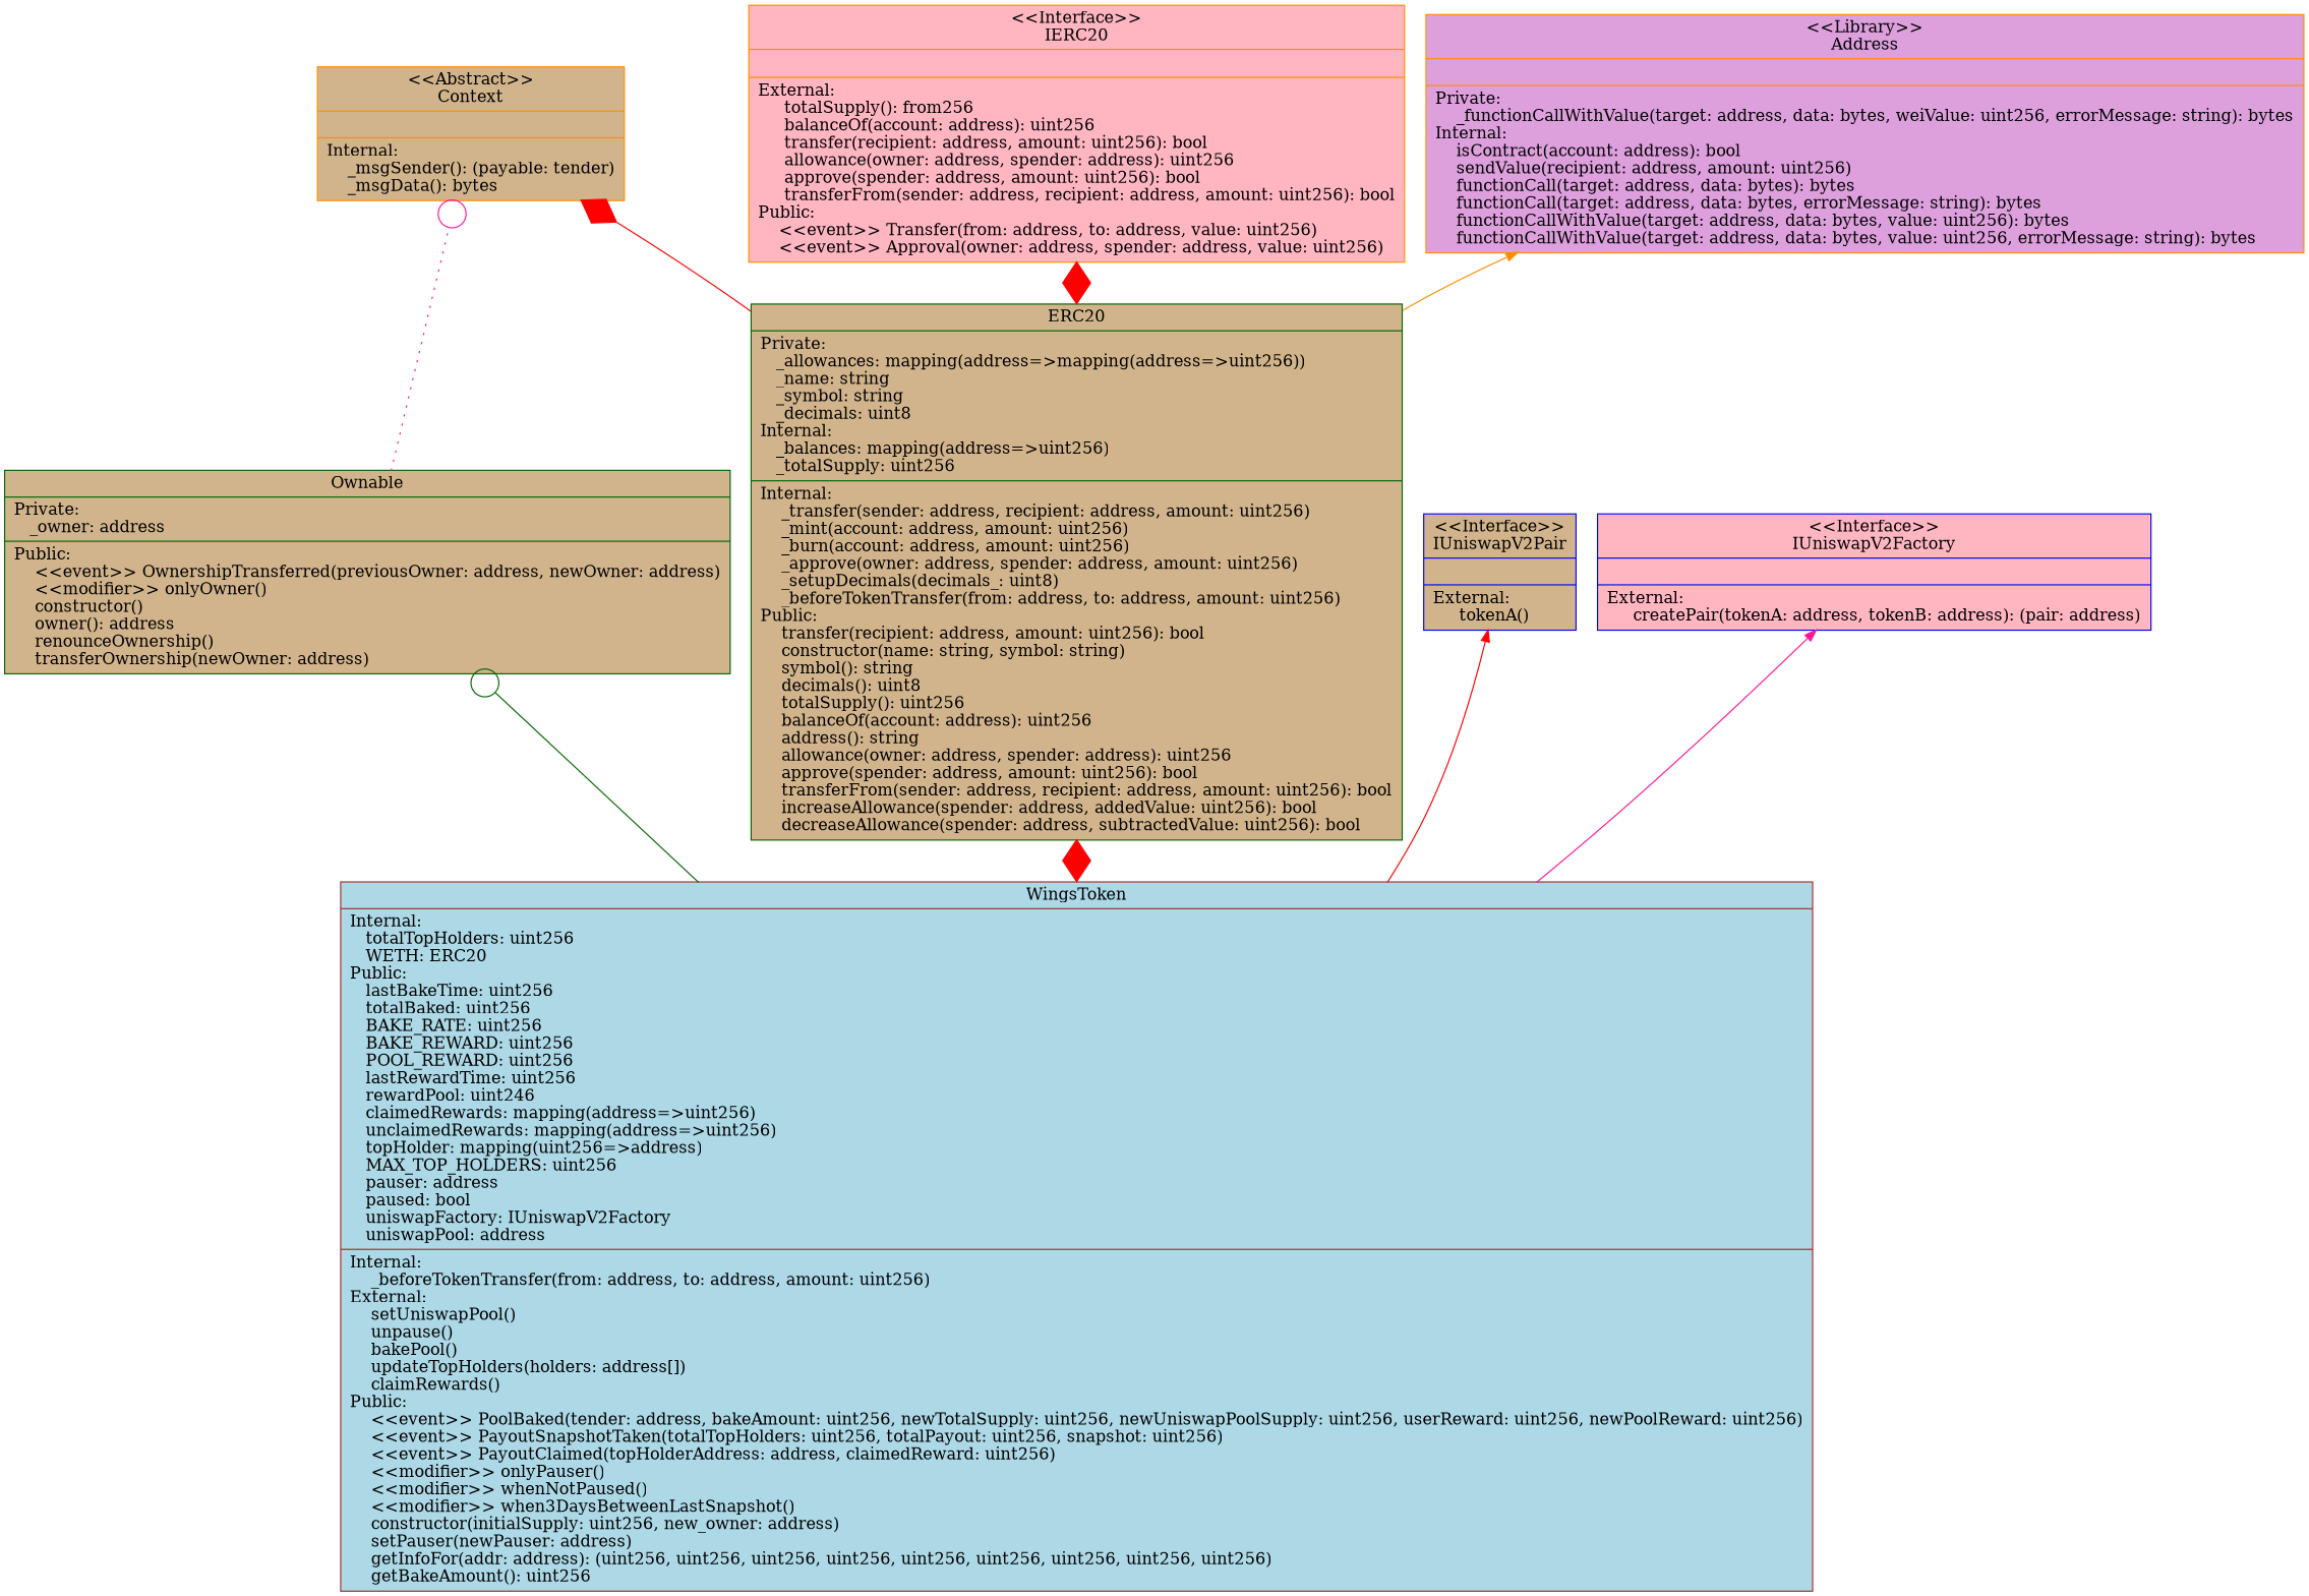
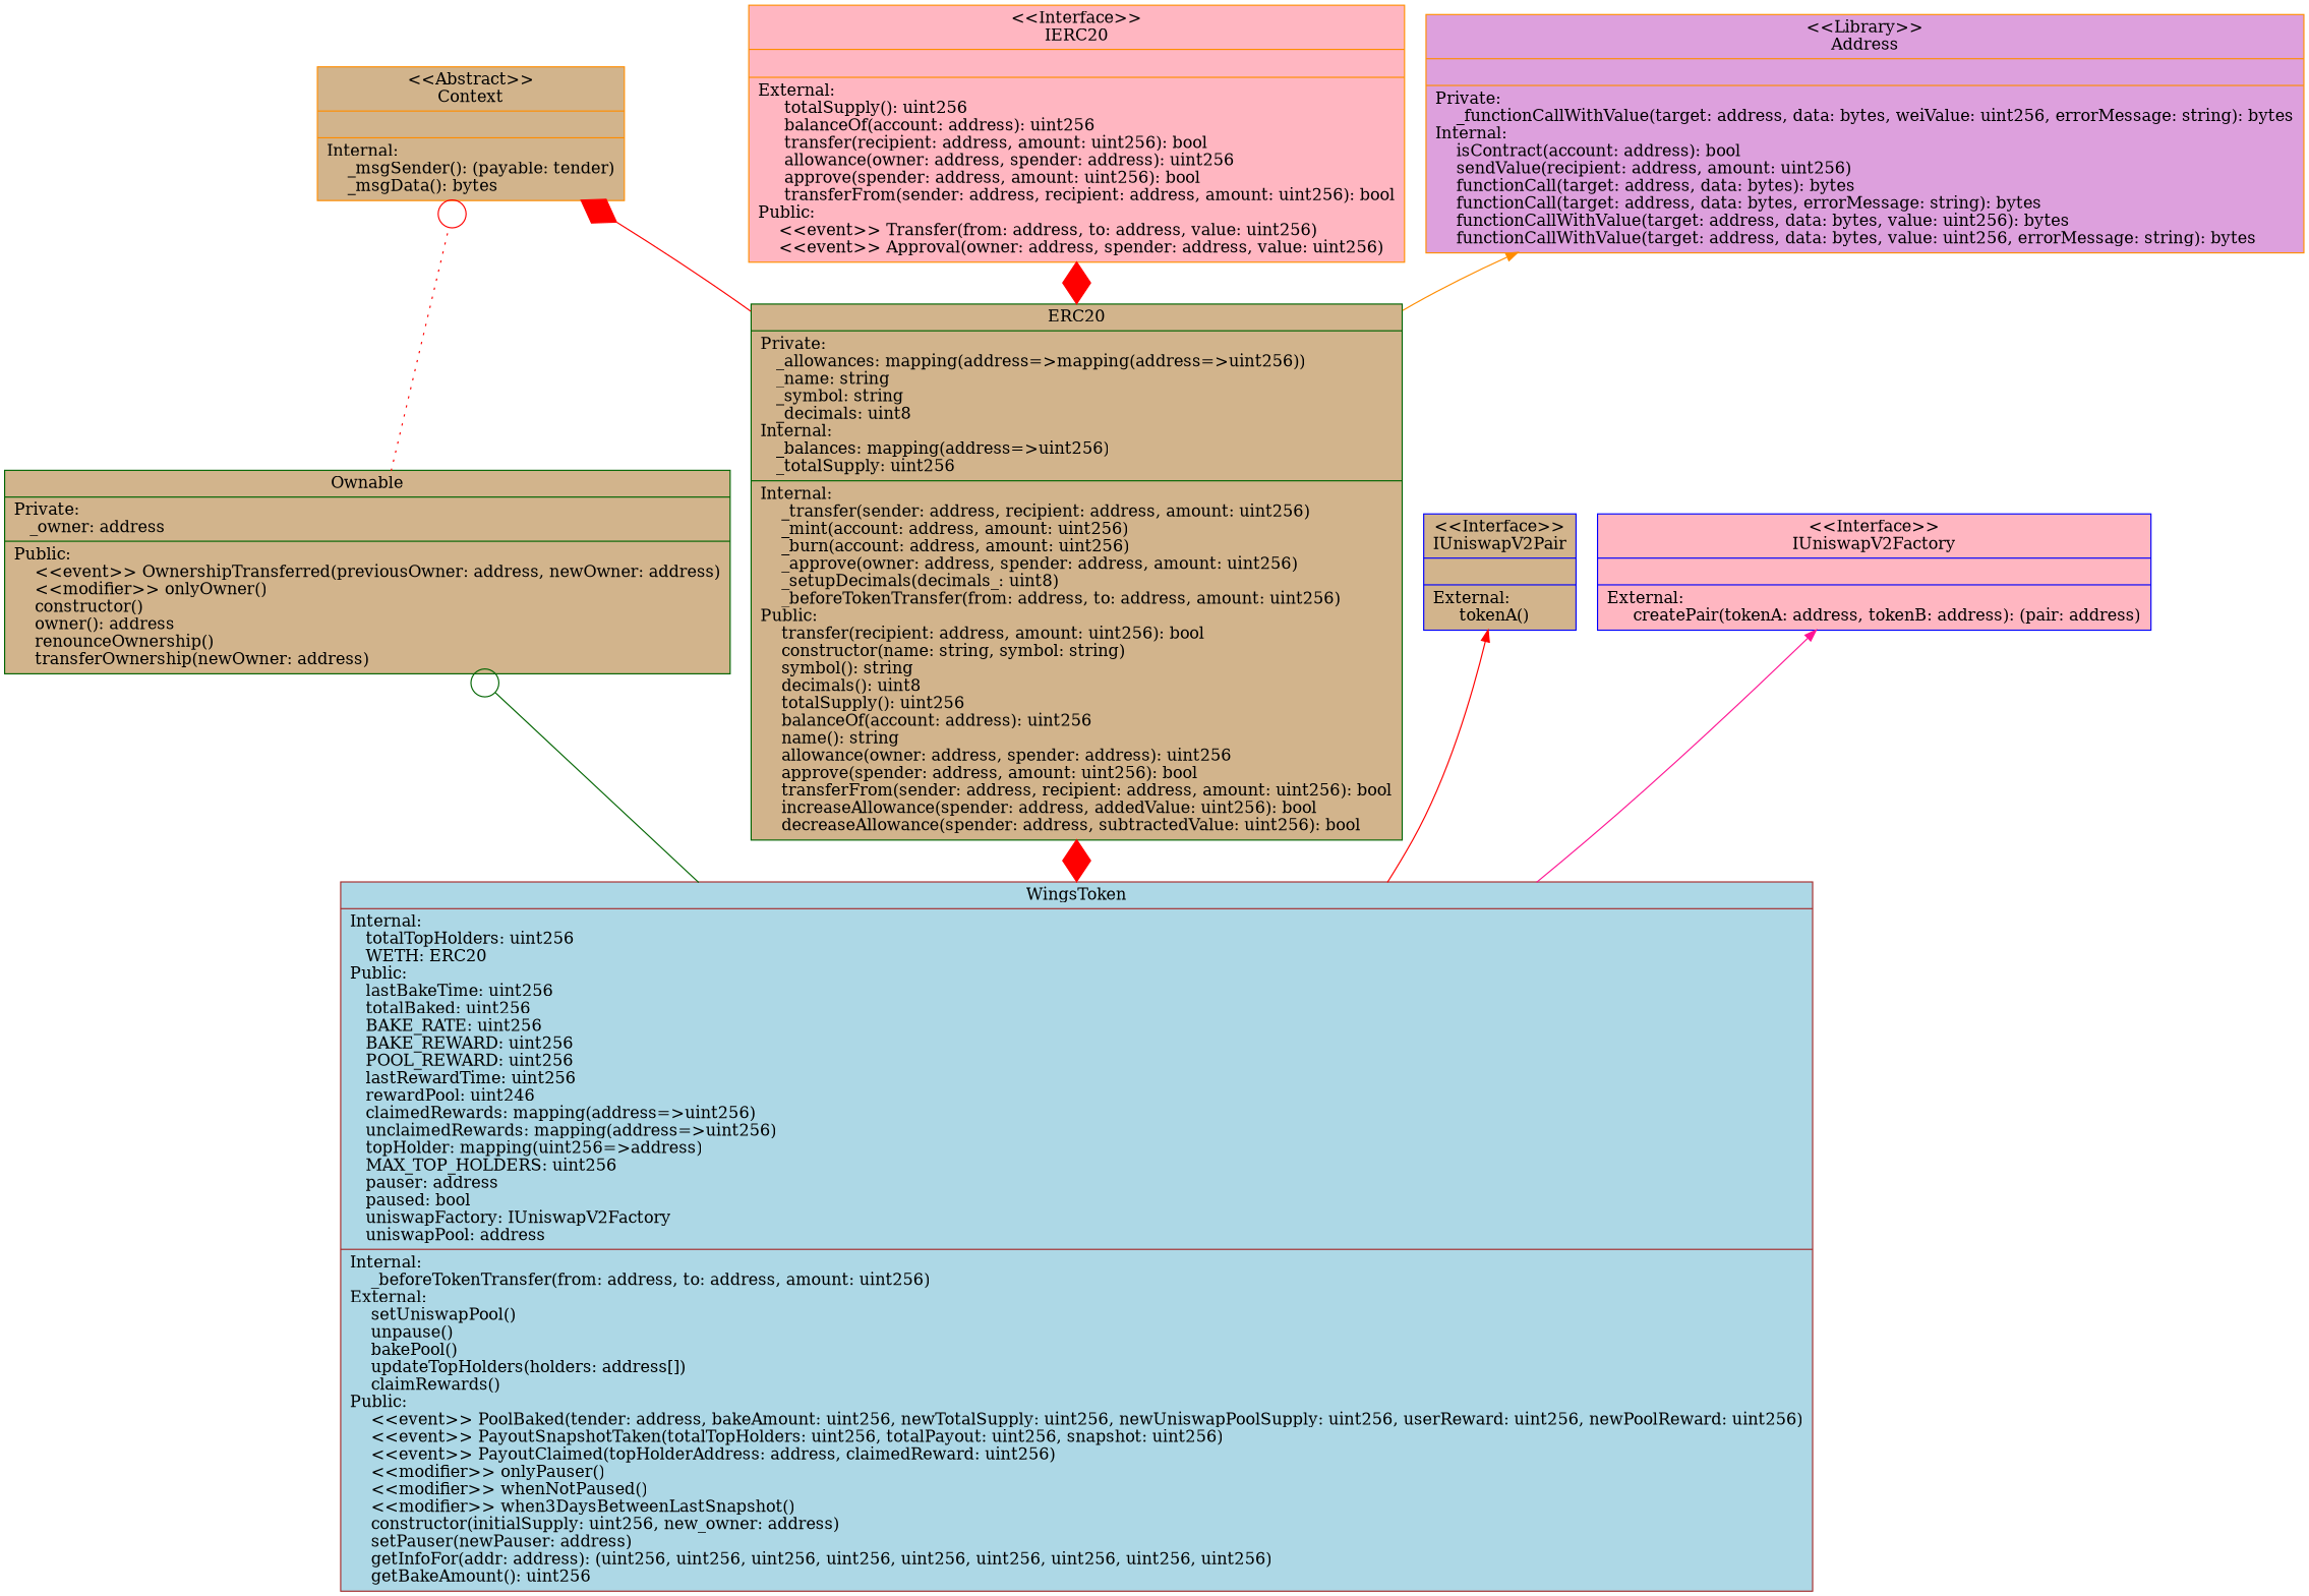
  digraph {
    arrowhead=open
    color=black
    rankdir=BT
    node [color=darkorange fillcolor=tan shape=record style=filled]
    edge [arrowhead=diamond arrowsize=3 color=red style=solid]
    n1 [label="{\<\<Abstract\>\>\nContext| | Internal:\l\ \ \ \ _msgSender(): (payable: tender)\l\ \ \ \ _msgData(): bytes\l}"]
-   n2 [fillcolor=lightpink label="{\<\<Interface\>\>\nIERC20| | External:\l\ \ \ \  totalSupply(): from256\l\ \ \ \  balanceOf(account: address): uint256\l\ \ \ \  transfer(recipient: address, amount: uint256): bool\l\ \ \ \  allowance(owner: address, spender: address): uint256\l\ \ \ \  approve(spender: address, amount: uint256): bool\l\ \ \ \  transferFrom(sender: address, recipient: address, amount: uint256): bool\lPublic:\l\ \ \ \ \<\<event\>\> Transfer(from: address, to: address, value: uint256)\l\ \ \ \ \<\<event\>\> Approval(owner: address, spender: address, value: uint256)\l}"]
+   n2 [fillcolor=lightpink label="{\<\<Interface\>\>\nIERC20| | External:\l\ \ \ \  totalSupply(): uint256\l\ \ \ \  balanceOf(account: address): uint256\l\ \ \ \  transfer(recipient: address, amount: uint256): bool\l\ \ \ \  allowance(owner: address, spender: address): uint256\l\ \ \ \  approve(spender: address, amount: uint256): bool\l\ \ \ \  transferFrom(sender: address, recipient: address, amount: uint256): bool\lPublic:\l\ \ \ \ \<\<event\>\> Transfer(from: address, to: address, value: uint256)\l\ \ \ \ \<\<event\>\> Approval(owner: address, spender: address, value: uint256)\l}"]
    n3 [fillcolor=plum label="{\<\<Library\>\>\nAddress| | Private:\l\ \ \ \ _functionCallWithValue(target: address, data: bytes, weiValue: uint256, errorMessage: string): bytes\lInternal:\l\ \ \ \ isContract(account: address): bool\l\ \ \ \ sendValue(recipient: address, amount: uint256)\l\ \ \ \ functionCall(target: address, data: bytes): bytes\l\ \ \ \ functionCall(target: address, data: bytes, errorMessage: string): bytes\l\ \ \ \ functionCallWithValue(target: address, data: bytes, value: uint256): bytes\l\ \ \ \ functionCallWithValue(target: address, data: bytes, value: uint256, errorMessage: string): bytes\l}"]
-   n4 [color=darkgreen label="{ERC20| Private:\l\ \ \ _allowances: mapping\(address=\>mapping\(address=\>uint256\)\)\l\ \ \ _name: string\l\ \ \ _symbol: string\l\ \ \ _decimals: uint8\lInternal:\l\ \ \ _balances: mapping\(address=\>uint256\)\l\ \ \ _totalSupply: uint256\l| Internal:\l\ \ \ \ _transfer(sender: address, recipient: address, amount: uint256)\l\ \ \ \ _mint(account: address, amount: uint256)\l\ \ \ \ _burn(account: address, amount: uint256)\l\ \ \ \ _approve(owner: address, spender: address, amount: uint256)\l\ \ \ \ _setupDecimals(decimals_: uint8)\l\ \ \ \ _beforeTokenTransfer(from: address, to: address, amount: uint256)\lPublic:\l\ \ \ \ transfer(recipient: address, amount: uint256): bool\l\ \ \ \ constructor(name: string, symbol: string)\l\ \ \ \ symbol(): string\l\ \ \ \ decimals(): uint8\l\ \ \ \ totalSupply(): uint256\l\ \ \ \ balanceOf(account: address): uint256\l\ \ \ \ address(): string\l\ \ \ \ allowance(owner: address, spender: address): uint256\l\ \ \ \ approve(spender: address, amount: uint256): bool\l\ \ \ \ transferFrom(sender: address, recipient: address, amount: uint256): bool\l\ \ \ \ increaseAllowance(spender: address, addedValue: uint256): bool\l\ \ \ \ decreaseAllowance(spender: address, subtractedValue: uint256): bool\l}"]
+   n4 [color=darkgreen label="{ERC20| Private:\l\ \ \ _allowances: mapping\(address=\>mapping\(address=\>uint256\)\)\l\ \ \ _name: string\l\ \ \ _symbol: string\l\ \ \ _decimals: uint8\lInternal:\l\ \ \ _balances: mapping\(address=\>uint256\)\l\ \ \ _totalSupply: uint256\l| Internal:\l\ \ \ \ _transfer(sender: address, recipient: address, amount: uint256)\l\ \ \ \ _mint(account: address, amount: uint256)\l\ \ \ \ _burn(account: address, amount: uint256)\l\ \ \ \ _approve(owner: address, spender: address, amount: uint256)\l\ \ \ \ _setupDecimals(decimals_: uint8)\l\ \ \ \ _beforeTokenTransfer(from: address, to: address, amount: uint256)\lPublic:\l\ \ \ \ transfer(recipient: address, amount: uint256): bool\l\ \ \ \ constructor(name: string, symbol: string)\l\ \ \ \ symbol(): string\l\ \ \ \ decimals(): uint8\l\ \ \ \ totalSupply(): uint256\l\ \ \ \ balanceOf(account: address): uint256\l\ \ \ \ name(): string\l\ \ \ \ allowance(owner: address, spender: address): uint256\l\ \ \ \ approve(spender: address, amount: uint256): bool\l\ \ \ \ transferFrom(sender: address, recipient: address, amount: uint256): bool\l\ \ \ \ increaseAllowance(spender: address, addedValue: uint256): bool\l\ \ \ \ decreaseAllowance(spender: address, subtractedValue: uint256): bool\l}"]
    n5 [color=darkgreen label="{Ownable| Private:\l\ \ \ _owner: address\l| Public:\l\ \ \ \ \<\<event\>\> OwnershipTransferred(previousOwner: address, newOwner: address)\l\ \ \ \ \<\<modifier\>\> onlyOwner()\l\ \ \ \ constructor()\l\ \ \ \ owner(): address\l\ \ \ \ renounceOwnership()\l\ \ \ \ transferOwnership(newOwner: address)\l}"]
    n6 [color=blue label="{\<\<Interface\>\>\nIUniswapV2Pair| | External:\l\ \ \ \  tokenA()\l}"]
    n7 [color=blue fillcolor=lightpink label="{\<\<Interface\>\>\nIUniswapV2Factory| | External:\l\ \ \ \  createPair(tokenA: address, tokenB: address): (pair: address)\l}"]
    n8 [color=brown fillcolor=lightblue label="{WingsToken| Internal:\l\ \ \ totalTopHolders: uint256\l\ \ \ WETH: ERC20\lPublic:\l\ \ \ lastBakeTime: uint256\l\ \ \ totalBaked: uint256\l\ \ \ BAKE_RATE: uint256\l\ \ \ BAKE_REWARD: uint256\l\ \ \ POOL_REWARD: uint256\l\ \ \ lastRewardTime: uint256\l\ \ \ rewardPool: uint246\l\ \ \ claimedRewards: mapping\(address=\>uint256\)\l\ \ \ unclaimedRewards: mapping\(address=\>uint256\)\l\ \ \ topHolder: mapping\(uint256=\>address\)\l\ \ \ MAX_TOP_HOLDERS: uint256\l\ \ \ pauser: address\l\ \ \ paused: bool\l\ \ \ uniswapFactory: IUniswapV2Factory\l\ \ \ uniswapPool: address\l| Internal:\l\ \ \ \ _beforeTokenTransfer(from: address, to: address, amount: uint256)\lExternal:\l\ \ \ \ setUniswapPool()\l\ \ \ \ unpause()\l\ \ \ \ bakePool()\l\ \ \ \ updateTopHolders(holders: address[])\l\ \ \ \ claimRewards()\lPublic:\l\ \ \ \ \<\<event\>\> PoolBaked(tender: address, bakeAmount: uint256, newTotalSupply: uint256, newUniswapPoolSupply: uint256, userReward: uint256, newPoolReward: uint256)\l\ \ \ \ \<\<event\>\> PayoutSnapshotTaken(totalTopHolders: uint256, totalPayout: uint256, snapshot: uint256)\l\ \ \ \ \<\<event\>\> PayoutClaimed(topHolderAddress: address, claimedReward: uint256)\l\ \ \ \ \<\<modifier\>\> onlyPauser()\l\ \ \ \ \<\<modifier\>\> whenNotPaused()\l\ \ \ \ \<\<modifier\>\> when3DaysBetweenLastSnapshot()\l\ \ \ \ constructor(initialSupply: uint256, new_owner: address)\l\ \ \ \ setPauser(newPauser: address)\l\ \ \ \ getInfoFor(addr: address): (uint256, uint256, uint256, uint256, uint256, uint256, uint256, uint256, uint256)\l\ \ \ \ getBakeAmount(): uint256\l}"]
    subgraph sub_1 {
      label=contracts
      n1
      n2
      n3
      n4
      n5
      n6
      n7
      n8
    }
    n4 -> n1 [weight=3]
    n4 -> n2 [style=dotted weight=3]
    n4 -> n3 [arrowhead=normal color=darkorange arrowsize=""]
-   n5 -> n1 [arrowhead=odot color=deeppink style=dotted weight=3]
+   n5 -> n1 [arrowhead=odot style=dotted weight=3]
    n8 -> n4 [style=dotted weight=4]
    n8 -> n5 [arrowhead=odot color=darkgreen weight=4]
    n8 -> n6 [arrowhead=normal arrowsize=""]
    n8 -> n7 [arrowhead=normal color=deeppink arrowsize=""]
  }
